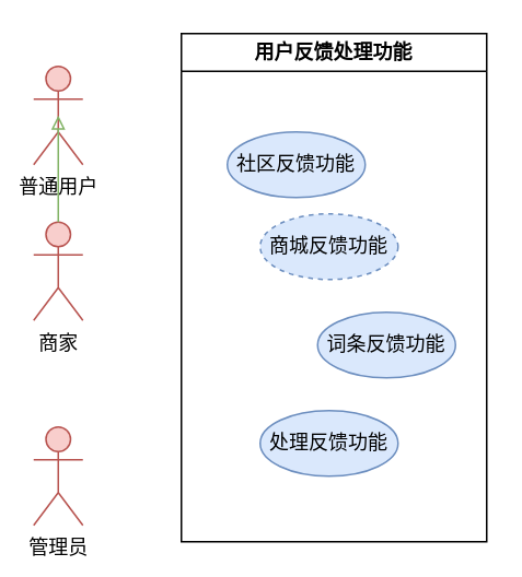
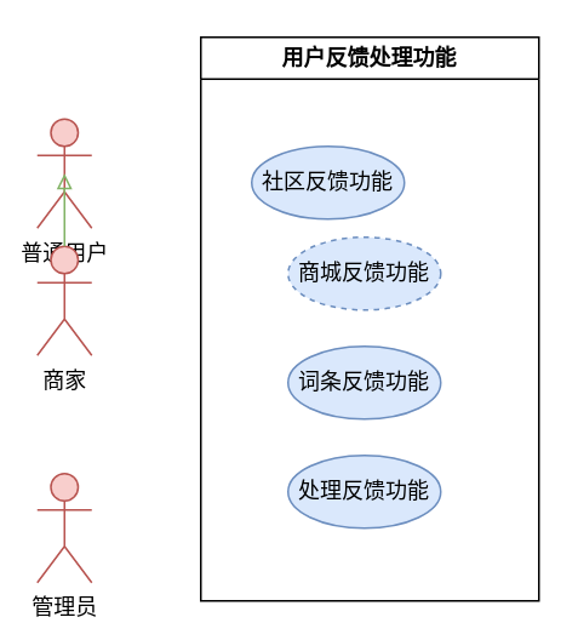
  <mxCell id="0" />
  <mxCell id="1" parent="0" />
  <mxCell id="2" value="用户反馈处理功能" style="swimlane;whiteSpace=wrap;html=1;" vertex="1" parent="1"><mxGeometry x="110" y="20" width="186" height="310" as="geometry" /></mxCell>
  <mxCell id="3" value="社区反馈功能" style="ellipse;whiteSpace=wrap;html=1;fillColor=#dae8fc;strokeColor=#6c8ebf;" vertex="1" parent="2"><mxGeometry x="28" y="60" width="84" height="40" as="geometry" /></mxCell>
- <mxCell id="4" value="词条反馈功能" style="ellipse;whiteSpace=wrap;html=1;fillColor=#dae8fc;strokeColor=#6c8ebf;" vertex="1" parent="2"><mxGeometry x="83" y="170" width="84" height="40" as="geometry" /></mxCell>
+ <mxCell id="4" value="词条反馈功能" style="ellipse;whiteSpace=wrap;html=1;fillColor=#dae8fc;strokeColor=#6c8ebf;" vertex="1" parent="2"><mxGeometry x="48" y="170" width="84" height="40" as="geometry" /></mxCell>
  <mxCell id="5" value="商城反馈功能" style="ellipse;whiteSpace=wrap;html=1;fillColor=#dae8fc;strokeColor=#6c8ebf;dashed=1;" vertex="1" parent="2"><mxGeometry x="48" y="110" width="84" height="40" as="geometry" /></mxCell>
  <mxCell id="6" value="处理反馈功能" style="ellipse;whiteSpace=wrap;html=1;fillColor=#dae8fc;strokeColor=#6c8ebf;" vertex="1" parent="2"><mxGeometry x="48" y="230" width="84" height="40" as="geometry" /></mxCell>
- <mxCell id="7" value="普通用户" style="shape=umlActor;verticalLabelPosition=bottom;verticalAlign=top;html=1;fillColor=#f8cecc;strokeColor=#b85450;" vertex="1" parent="1"><mxGeometry x="20" y="40" width="30" height="60" as="geometry" /></mxCell>
+ <mxCell id="7" value="普通用户" style="shape=umlActor;verticalLabelPosition=bottom;verticalAlign=top;html=1;fillColor=#f8cecc;strokeColor=#b85450;" vertex="1" parent="1"><mxGeometry x="20" y="65" width="30" height="60" as="geometry" /></mxCell>
  <mxCell id="8" value="商家" style="shape=umlActor;verticalLabelPosition=bottom;verticalAlign=top;html=1;fillColor=#f8cecc;strokeColor=#b85450;" vertex="1" parent="1"><mxGeometry x="20" y="135" width="30" height="60" as="geometry" /></mxCell>
  <mxCell id="9" value="" style="endArrow=block;endFill=0;html=1;rounded=0;fillColor=#d5e8d4;strokeColor=#82b366;exitX=0.5;exitY=0;exitDx=0;exitDy=0;exitPerimeter=0;entryX=0.5;entryY=0.5;entryDx=0;entryDy=0;entryPerimeter=0;" edge="1" parent="1" source="8" target="7"><mxGeometry width="160" relative="1" as="geometry"><mxPoint x="75" y="245" as="sourcePoint" /><mxPoint x="60" y="165" as="targetPoint" /></mxGeometry></mxCell>
  <mxCell id="10" value="管理员" style="shape=umlActor;verticalLabelPosition=bottom;verticalAlign=top;html=1;fillColor=#f8cecc;strokeColor=#b85450;" vertex="1" parent="1"><mxGeometry x="20" y="260" width="30" height="60" as="geometry" /></mxCell>
